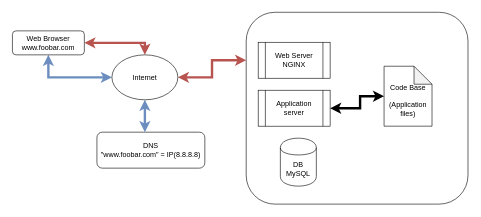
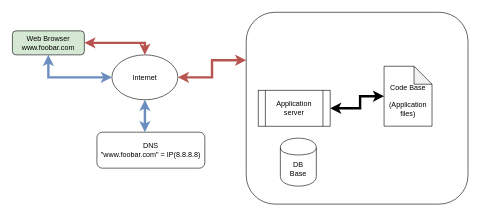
  <mxCell id="0" />
  <mxCell id="1" parent="0" />
  <mxCell id="2" style="edgeStyle=orthogonalEdgeStyle;rounded=0;orthogonalLoop=1;jettySize=auto;html=1;entryX=0;entryY=0.5;entryDx=0;entryDy=0;startArrow=classic;startFill=1;strokeWidth=4;exitX=0.5;exitY=1;exitDx=0;exitDy=0;fillColor=#dae8fc;strokeColor=#6c8ebf;" edge="1" parent="1" source="4" target="10"><mxGeometry relative="1" as="geometry" /></mxCell>
  <mxCell id="3" style="edgeStyle=orthogonalEdgeStyle;rounded=0;orthogonalLoop=1;jettySize=auto;html=1;entryX=0.5;entryY=0;entryDx=0;entryDy=0;startArrow=classic;startFill=1;strokeWidth=4;fillColor=#f8cecc;strokeColor=#b85450;" edge="1" parent="1" source="4" target="10"><mxGeometry relative="1" as="geometry" /></mxCell>
- <mxCell id="4" value="&lt;div&gt;Web Browser&lt;/div&gt;&lt;div&gt;www.foobar.com&lt;br&gt;&lt;/div&gt;" style="rounded=1;whiteSpace=wrap;html=1;fontSize=12;glass=0;strokeWidth=1;shadow=0;" parent="1" vertex="1"><mxGeometry x="20" y="51" width="120" height="40" as="geometry" /></mxCell>
+ <mxCell id="4" value="&lt;div&gt;Web Browser&lt;/div&gt;&lt;div&gt;www.foobar.com&lt;br&gt;&lt;/div&gt;" style="rounded=1;whiteSpace=wrap;html=1;fontSize=12;glass=0;strokeWidth=1;shadow=0;fillColor=#d5e8d4;" parent="1" vertex="1"><mxGeometry x="20" y="51" width="120" height="40" as="geometry" /></mxCell>
  <mxCell id="5" value="&lt;div&gt;DNS&lt;/div&gt;&lt;div&gt;&quot;www.foobar.com&quot; = IP(8.8.8.8)&lt;br&gt;&lt;/div&gt;" style="rounded=1;whiteSpace=wrap;html=1;fontSize=12;glass=0;strokeWidth=1;shadow=0;" parent="1" vertex="1"><mxGeometry x="161" y="220" width="180" height="60" as="geometry" /></mxCell>
  <mxCell id="6" value="" style="rounded=1;whiteSpace=wrap;html=1;fontSize=12;glass=0;strokeWidth=1;shadow=0;" parent="1" vertex="1"><mxGeometry x="410" y="20" width="370" height="320" as="geometry" /></mxCell>
- <mxCell id="7" value="&lt;div&gt;Web Server&lt;/div&gt;&lt;div&gt;NGINX&lt;br&gt;&lt;/div&gt;" style="shape=process;whiteSpace=wrap;html=1;backgroundOutline=1;" vertex="1" parent="1"><mxGeometry x="430" y="70" width="120" height="60" as="geometry" /></mxCell>
  <mxCell id="8" style="edgeStyle=orthogonalEdgeStyle;rounded=0;orthogonalLoop=1;jettySize=auto;html=1;entryX=0.444;entryY=0;entryDx=0;entryDy=0;entryPerimeter=0;startArrow=classic;startFill=1;fillColor=#dae8fc;strokeColor=#6c8ebf;strokeWidth=4;" edge="1" parent="1" source="10" target="5"><mxGeometry relative="1" as="geometry" /></mxCell>
  <mxCell id="9" style="edgeStyle=orthogonalEdgeStyle;rounded=0;orthogonalLoop=1;jettySize=auto;html=1;entryX=0;entryY=0.25;entryDx=0;entryDy=0;startArrow=classic;startFill=1;strokeWidth=4;fillColor=#f8cecc;strokeColor=#b85450;" edge="1" parent="1" source="10" target="6"><mxGeometry relative="1" as="geometry" /></mxCell>
  <mxCell id="10" value="Internet" style="ellipse;whiteSpace=wrap;html=1;" vertex="1" parent="1"><mxGeometry x="186" y="91" width="110" height="75" as="geometry" /></mxCell>
  <mxCell id="11" style="edgeStyle=orthogonalEdgeStyle;rounded=0;orthogonalLoop=1;jettySize=auto;html=1;startArrow=classic;startFill=1;strokeWidth=4;" edge="1" parent="1" source="12"><mxGeometry relative="1" as="geometry"><mxPoint x="640" y="160" as="targetPoint" /><Array as="points"><mxPoint x="600" y="180" /><mxPoint x="600" y="160" /></Array></mxGeometry></mxCell>
  <mxCell id="12" value="&lt;div&gt;Application&lt;/div&gt;&lt;div&gt;server&lt;br&gt;&lt;/div&gt;" style="shape=process;whiteSpace=wrap;html=1;backgroundOutline=1;" vertex="1" parent="1"><mxGeometry x="430" y="150" width="120" height="60" as="geometry" /></mxCell>
- <mxCell id="13" value="&lt;div&gt;DB&lt;/div&gt;&lt;div&gt;MySQL&lt;br&gt;&lt;/div&gt;" style="shape=cylinder;whiteSpace=wrap;html=1;boundedLbl=1;backgroundOutline=1;" vertex="1" parent="1"><mxGeometry x="467" y="230" width="60" height="80" as="geometry" /></mxCell>
+ <mxCell id="13" value="&lt;div&gt;DB&lt;/div&gt;&lt;div&gt;Base&lt;br&gt;&lt;/div&gt;" style="shape=cylinder;whiteSpace=wrap;html=1;boundedLbl=1;backgroundOutline=1;" vertex="1" parent="1"><mxGeometry x="467" y="230" width="60" height="80" as="geometry" /></mxCell>
  <mxCell id="14" value="&lt;div&gt;&lt;br&gt;&lt;/div&gt;&lt;div&gt;Code Base&lt;/div&gt;&lt;div&gt;&lt;br&gt;&lt;/div&gt;&lt;div&gt;(Application files)&lt;br&gt;&lt;/div&gt;" style="shape=note;whiteSpace=wrap;html=1;backgroundOutline=1;darkOpacity=0.05;" vertex="1" parent="1"><mxGeometry x="640" y="110" width="80" height="100" as="geometry" /></mxCell>
